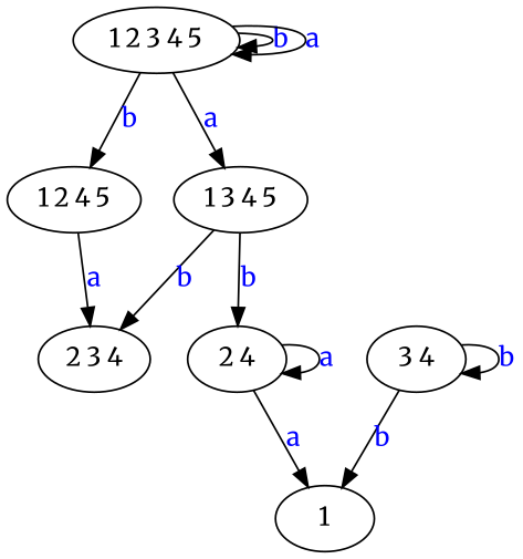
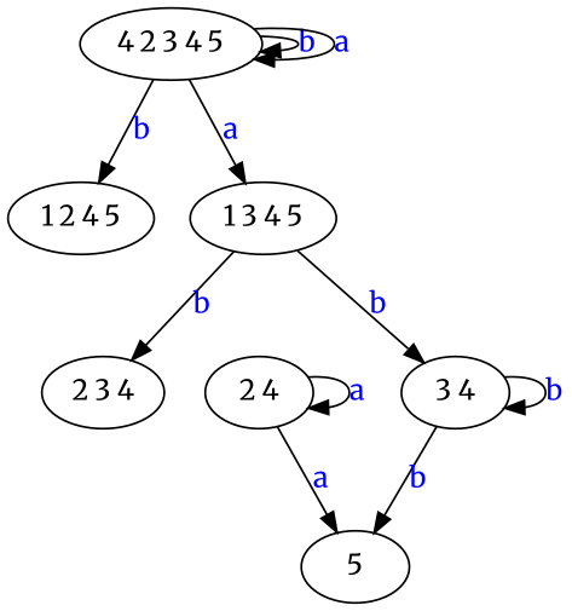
  digraph {
    fontname=Merriweather
    node [fontname=Merriweather]
    edge [fontname=Merriweather]
-   "1 2 3 4 5"
+   "1 2 3 4 5" [label="4 2 3 4 5"]
    "1 2 4 5"
    "1 3 4 5"
    "2 3 4"
    "2 4"
    "3 4"
-   1
+   1 [label=5]
    "1 2 3 4 5" -> "1 2 3 4 5" [label=<<font color="blue">b</font>>]
    "1 2 3 4 5" -> "1 2 3 4 5" [label=<<font color="blue">a</font>>]
    "1 2 3 4 5" -> "1 2 4 5" [label=<<font color="blue">b</font>>]
    "1 2 3 4 5" -> "1 3 4 5" [label=<<font color="blue">a</font>>]
-   "1 2 4 5" -> "2 3 4" [label=<<font color="blue">a</font>>]
    "1 3 4 5" -> "2 3 4" [label=<<font color="blue">b</font>>]
-   "1 3 4 5" -> "2 4" [label=<<font color="blue">b</font>>]
+   "1 3 4 5" -> "3 4" [label=<<font color="blue">b</font>>]
    "2 4" -> "2 4" [label=<<font color="blue">a</font>>]
    "2 4" -> 1 [label=<<font color="blue">a</font>>]
    "3 4" -> "3 4" [label=<<font color="blue">b</font>>]
    "3 4" -> 1 [label=<<font color="blue">b</font>>]
  }
